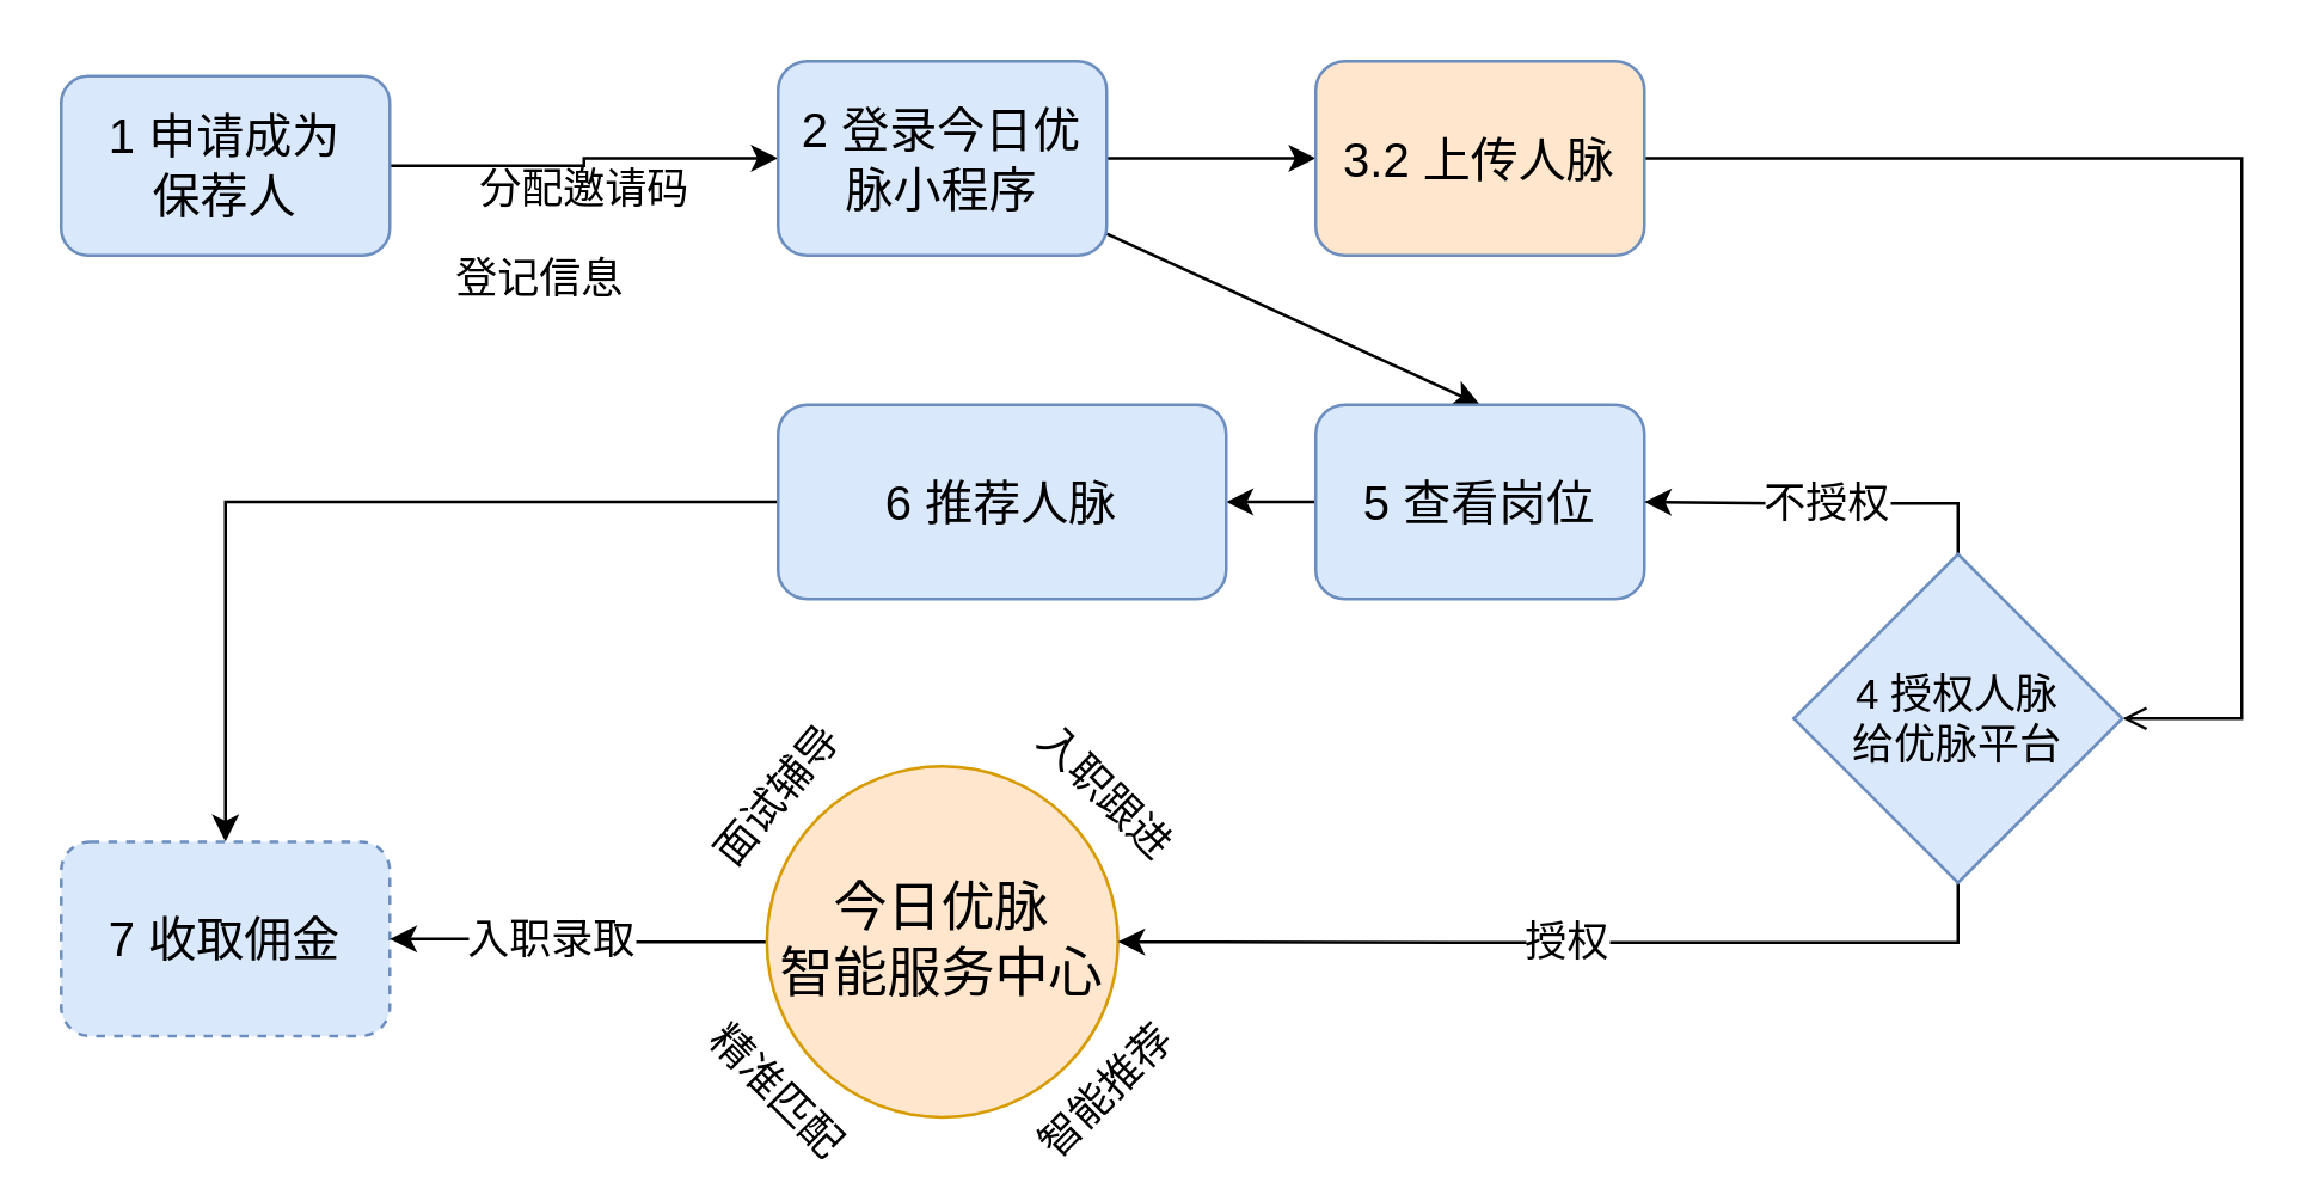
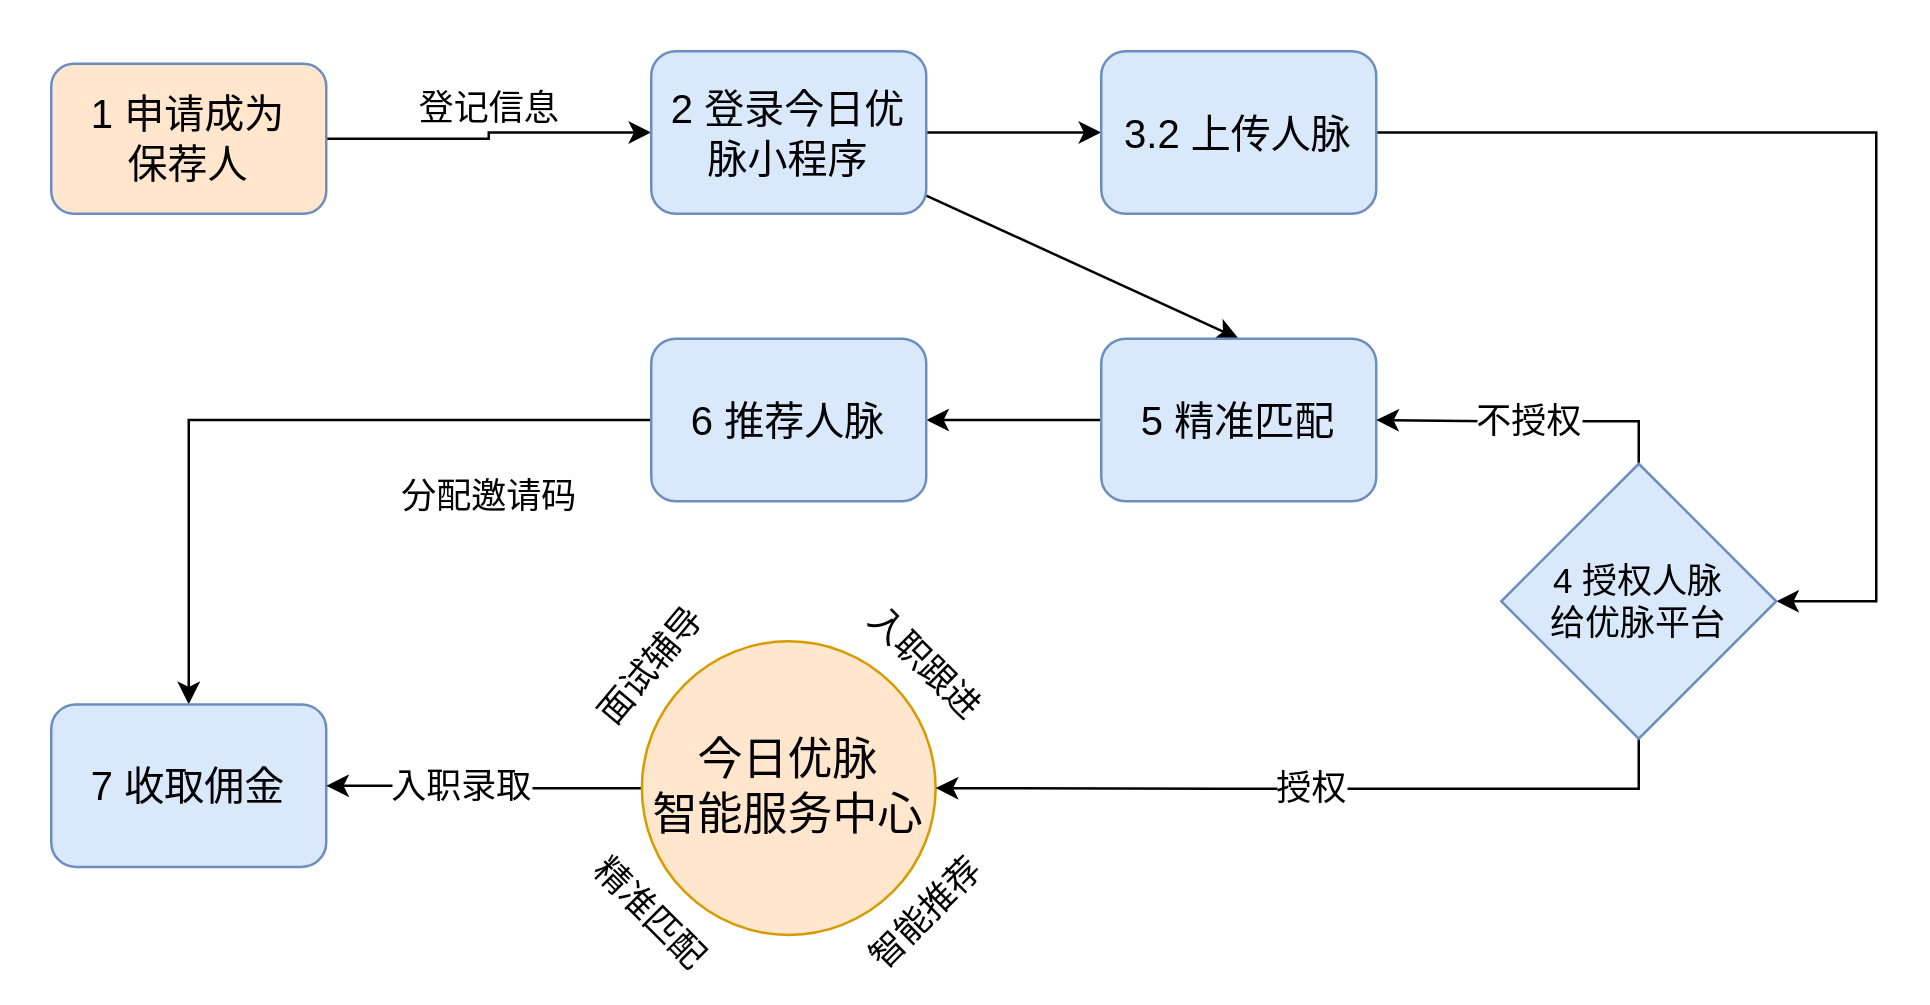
  <mxCell id="0" />
  <mxCell id="1" parent="0" />
  <mxCell id="2" value="" style="edgeStyle=orthogonalEdgeStyle;rounded=0;orthogonalLoop=1;jettySize=auto;html=1;" parent="1" source="3" target="6" edge="1"><mxGeometry relative="1" as="geometry" /></mxCell>
- <mxCell id="3" value="1 申请成为&lt;br&gt;保荐人" style="rounded=1;whiteSpace=wrap;html=1;fontSize=16;fillColor=#dae8fc;strokeColor=#6c8ebf;" parent="1" vertex="1"><mxGeometry x="20" y="25" width="110" height="60" as="geometry" /></mxCell>
+ <mxCell id="3" value="1 申请成为&lt;br&gt;保荐人" style="rounded=1;whiteSpace=wrap;html=1;fontSize=16;fillColor=#ffe6cc;strokeColor=#6c8ebf;" parent="1" vertex="1"><mxGeometry x="20" y="25" width="110" height="60" as="geometry" /></mxCell>
  <mxCell id="4" value="" style="edgeStyle=orthogonalEdgeStyle;rounded=0;orthogonalLoop=1;jettySize=auto;html=1;fontSize=14;" edge="1" parent="1" source="6" target="8"><mxGeometry relative="1" as="geometry" /></mxCell>
  <mxCell id="5" value="" style="rounded=0;orthogonalLoop=1;jettySize=auto;html=1;fontSize=14;entryX=0.5;entryY=0;entryDx=0;entryDy=0;" edge="1" parent="1" source="6" target="10"><mxGeometry relative="1" as="geometry" /></mxCell>
  <mxCell id="6" value="2 登录今日优脉小程序" style="rounded=1;whiteSpace=wrap;html=1;fontSize=16;fillColor=#dae8fc;strokeColor=#6c8ebf;" parent="1" vertex="1"><mxGeometry x="260" y="20" width="110" height="65" as="geometry" /></mxCell>
- <mxCell id="7" value="" style="edgeStyle=orthogonalEdgeStyle;rounded=0;orthogonalLoop=1;jettySize=auto;html=1;fontSize=14;entryX=1;entryY=0.5;entryDx=0;entryDy=0;exitX=1;exitY=0.5;exitDx=0;exitDy=0;endArrow=open;" edge="1" parent="1" source="8" target="21"><mxGeometry relative="1" as="geometry"><Array as="points"><mxPoint x="750" y="53" /><mxPoint x="750" y="240" /></Array></mxGeometry></mxCell>
- <mxCell id="8" value="3.2 上传人脉" style="rounded=1;whiteSpace=wrap;html=1;fontSize=16;fillColor=#ffe6cc;strokeColor=#6c8ebf;" vertex="1" parent="1"><mxGeometry x="440" y="20" width="110" height="65" as="geometry" /></mxCell>
+ <mxCell id="7" value="" style="edgeStyle=orthogonalEdgeStyle;rounded=0;orthogonalLoop=1;jettySize=auto;html=1;fontSize=14;entryX=1;entryY=0.5;entryDx=0;entryDy=0;exitX=1;exitY=0.5;exitDx=0;exitDy=0;" edge="1" parent="1" source="8" target="21"><mxGeometry relative="1" as="geometry"><Array as="points"><mxPoint x="750" y="53" /><mxPoint x="750" y="240" /></Array></mxGeometry></mxCell>
+ <mxCell id="8" value="3.2 上传人脉" style="rounded=1;whiteSpace=wrap;html=1;fontSize=16;fillColor=#dae8fc;strokeColor=#6c8ebf;" vertex="1" parent="1"><mxGeometry x="440" y="20" width="110" height="65" as="geometry" /></mxCell>
  <mxCell id="9" value="" style="edgeStyle=none;rounded=0;orthogonalLoop=1;jettySize=auto;html=1;fontSize=14;" edge="1" parent="1" source="10" target="12"><mxGeometry relative="1" as="geometry" /></mxCell>
- <mxCell id="10" value="5 查看岗位" style="rounded=1;whiteSpace=wrap;html=1;fontSize=16;fillColor=#dae8fc;strokeColor=#6c8ebf;" vertex="1" parent="1"><mxGeometry x="440" y="135" width="110" height="65" as="geometry" /></mxCell>
+ <mxCell id="10" value="5 精准匹配" style="rounded=1;whiteSpace=wrap;html=1;fontSize=16;fillColor=#dae8fc;strokeColor=#6c8ebf;" vertex="1" parent="1"><mxGeometry x="440" y="135" width="110" height="65" as="geometry" /></mxCell>
  <mxCell id="11" value="" style="edgeStyle=orthogonalEdgeStyle;rounded=0;orthogonalLoop=1;jettySize=auto;html=1;fontSize=14;" edge="1" parent="1" source="12" target="13"><mxGeometry relative="1" as="geometry"><mxPoint x="180" y="167.5" as="targetPoint" /></mxGeometry></mxCell>
- <mxCell id="12" value="6 推荐人脉" style="rounded=1;whiteSpace=wrap;html=1;fontSize=16;fillColor=#dae8fc;strokeColor=#6c8ebf;" vertex="1" parent="1"><mxGeometry x="260" y="135" width="150" height="65" as="geometry" /></mxCell>
- <mxCell id="13" value="7 收取佣金" style="rounded=1;whiteSpace=wrap;html=1;fontSize=16;fillColor=#dae8fc;strokeColor=#6c8ebf;dashed=1;" vertex="1" parent="1"><mxGeometry x="20" y="281.25" width="110" height="65" as="geometry" /></mxCell>
- <mxCell id="14" value="登记信息" style="text;html=1;align=center;verticalAlign=middle;resizable=0;points=[];autosize=1;fontSize=14;" vertex="1" parent="1"><mxGeometry x="145" y="82.5" width="70" height="20" as="geometry" /></mxCell>
- <mxCell id="15" value="分配邀请码" style="text;html=1;align=center;verticalAlign=middle;resizable=0;points=[];autosize=1;fontSize=14;" vertex="1" parent="1"><mxGeometry x="150" y="52.5" width="90" height="20" as="geometry" /></mxCell>
+ <mxCell id="12" value="6 推荐人脉" style="rounded=1;whiteSpace=wrap;html=1;fontSize=16;fillColor=#dae8fc;strokeColor=#6c8ebf;" vertex="1" parent="1"><mxGeometry x="260" y="135" width="110" height="65" as="geometry" /></mxCell>
+ <mxCell id="13" value="7 收取佣金" style="rounded=1;whiteSpace=wrap;html=1;fontSize=16;fillColor=#dae8fc;strokeColor=#6c8ebf;" vertex="1" parent="1"><mxGeometry x="20" y="281.25" width="110" height="65" as="geometry" /></mxCell>
+ <mxCell id="14" value="登记信息" style="text;html=1;align=center;verticalAlign=middle;resizable=0;points=[];autosize=1;fontSize=14;" vertex="1" parent="1"><mxGeometry x="160" y="32.5" width="70" height="20" as="geometry" /></mxCell>
+ <mxCell id="15" value="分配邀请码" style="text;html=1;align=center;verticalAlign=middle;resizable=0;points=[];autosize=1;fontSize=14;" vertex="1" parent="1"><mxGeometry x="150" y="187.5" width="90" height="20" as="geometry" /></mxCell>
  <mxCell id="16" value="" style="edgeStyle=orthogonalEdgeStyle;rounded=0;orthogonalLoop=1;jettySize=auto;html=1;fontSize=14;" edge="1" parent="1" source="18" target="13"><mxGeometry relative="1" as="geometry" /></mxCell>
  <mxCell id="17" value="入职录取" style="edgeLabel;html=1;align=center;verticalAlign=middle;resizable=0;points=[];fontSize=14;" vertex="1" connectable="0" parent="16"><mxGeometry x="0.165" relative="1" as="geometry"><mxPoint as="offset" /></mxGeometry></mxCell>
  <mxCell id="18" value="今日优脉&lt;br&gt;智能服务中心" style="ellipse;whiteSpace=wrap;html=1;aspect=fixed;fontSize=18;fillColor=#ffe6cc;strokeColor=#d79b00;" vertex="1" parent="1"><mxGeometry x="256.25" y="256" width="117.5" height="117.5" as="geometry" /></mxCell>
  <mxCell id="19" value="授权" style="rounded=0;orthogonalLoop=1;jettySize=auto;html=1;fontSize=14;exitX=0.5;exitY=1;exitDx=0;exitDy=0;entryX=1;entryY=0.5;entryDx=0;entryDy=0;edgeStyle=orthogonalEdgeStyle;" edge="1" parent="1" source="21" target="18"><mxGeometry relative="1" as="geometry"><mxPoint x="400" y="304" as="targetPoint" /></mxGeometry></mxCell>
  <mxCell id="20" value="不授权" style="edgeStyle=orthogonalEdgeStyle;rounded=0;orthogonalLoop=1;jettySize=auto;html=1;fontSize=14;exitX=0.5;exitY=0;exitDx=0;exitDy=0;entryX=1;entryY=0.5;entryDx=0;entryDy=0;" edge="1" parent="1" source="21" target="10"><mxGeometry relative="1" as="geometry"><mxPoint x="340" y="158" as="targetPoint" /><Array as="points"><mxPoint x="655" y="168" /><mxPoint x="595" y="168" /></Array></mxGeometry></mxCell>
  <mxCell id="21" value="&lt;span&gt;4 授权&lt;/span&gt;人脉&lt;span&gt;&lt;br&gt;给优脉平台&lt;/span&gt;" style="rhombus;whiteSpace=wrap;html=1;fontSize=14;fillColor=#dae8fc;strokeColor=#6c8ebf;" vertex="1" parent="1"><mxGeometry x="600" y="185" width="110" height="110" as="geometry" /></mxCell>
  <mxCell id="22" value="精准匹配" style="text;html=1;strokeColor=none;fillColor=none;align=center;verticalAlign=middle;whiteSpace=wrap;rounded=0;fontSize=14;rotation=45;fontStyle=0" vertex="1" parent="1"><mxGeometry x="220" y="355" width="80" height="20" as="geometry" /></mxCell>
  <mxCell id="23" value="智能推荐" style="text;html=1;strokeColor=none;fillColor=none;align=center;verticalAlign=middle;whiteSpace=wrap;rounded=0;fontSize=14;rotation=-45;fontStyle=0" vertex="1" parent="1"><mxGeometry x="330" y="355" width="80" height="20" as="geometry" /></mxCell>
  <mxCell id="24" value="面试辅导" style="text;html=1;strokeColor=none;fillColor=none;align=center;verticalAlign=middle;whiteSpace=wrap;rounded=0;fontSize=14;rotation=-50;fontStyle=0" vertex="1" parent="1"><mxGeometry x="220" y="256" width="80" height="20" as="geometry" /></mxCell>
  <mxCell id="25" value="入职跟进" style="text;html=1;strokeColor=none;fillColor=none;align=center;verticalAlign=middle;whiteSpace=wrap;rounded=0;fontSize=14;rotation=45;fontStyle=0" vertex="1" parent="1"><mxGeometry x="330" y="255" width="80" height="20" as="geometry" /></mxCell>
